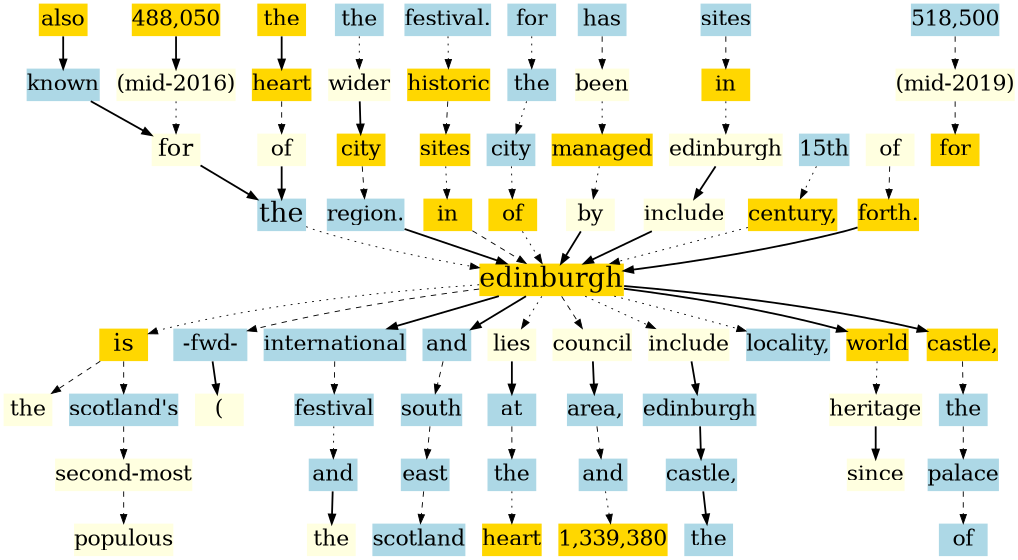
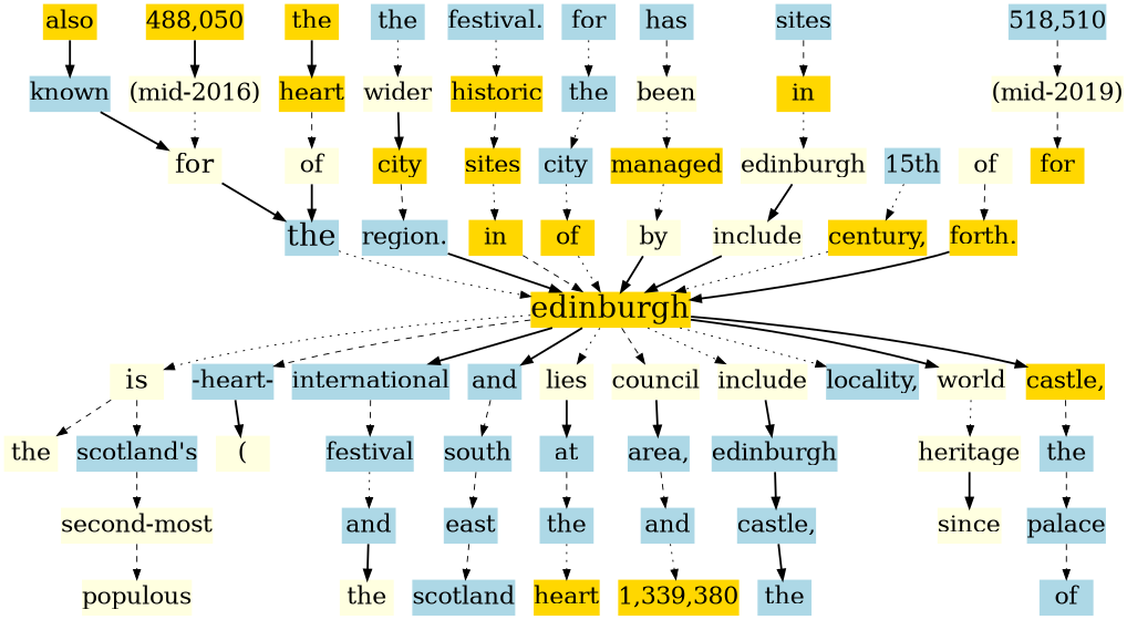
  digraph {
    rankdir=TB
    node [fillcolor=lightblue fontsize=24 margin=0 shape=plaintext style=filled]
    edge [style=dashed]
    n1 [fillcolor=gold fontsize=30 label=edinburgh]
-   n2 [fillcolor=gold fontsize=27 label=is]
-   "-fwd-"
+   n2 [fillcolor=lightyellow fontsize=27 label=is]
+   "-fwd-" [label="-heart-"]
    n4 [label=international]
    n5 [label=and]
    n6 [fillcolor=lightyellow label=lies]
    n7 [fillcolor=lightyellow label=council]
    n8 [fillcolor=lightyellow label=include]
    n9 [label="locality,"]
-   n10 [fillcolor=gold label=world]
+   n10 [fillcolor=lightyellow label=world]
    n11 [fillcolor=gold label="castle,"]
    n12 [fillcolor=lightyellow label=the]
    n13 [label="scotland's"]
    n14 [fillcolor=lightyellow label="("]
    n15 [label=festival]
    n16 [label=south]
    n17 [label=at]
    n18 [label="area,"]
    n19 [label=edinburgh]
    n20 [fillcolor=lightyellow label=heritage]
    n21 [label=the]
    n22 [fontsize=30 label=the]
    n23 [fillcolor=lightyellow fontsize=27 label=for]
    n24 [label=known]
    n25 [fillcolor=gold label=also]
    n26 [fillcolor=lightyellow label="(mid-2016)"]
    n27 [fillcolor=gold label="488,050"]
    n28 [fillcolor=lightyellow label=of]
    n29 [fillcolor=gold label=heart]
    n30 [fillcolor=gold label=the]
    n31 [label="region."]
    n32 [fillcolor=gold label=city]
    n33 [fillcolor=lightyellow label=wider]
    n34 [label=the]
    n35 [fillcolor=gold label=in]
    n36 [fillcolor=gold label=sites]
    n37 [fillcolor=gold label=historic]
    n38 [label="festival."]
    n39 [fillcolor=gold label=of]
    n40 [label=city]
    n41 [label=the]
    n42 [label=for]
    n43 [fillcolor=lightyellow label=by]
    n44 [fillcolor=gold label=managed]
    n45 [fillcolor=lightyellow label=been]
    n46 [label=has]
    n47 [fillcolor=lightyellow label=include]
    n48 [fillcolor=lightyellow label=edinburgh]
    n49 [fillcolor=gold label=in]
    n50 [label=sites]
    n51 [fillcolor=gold label="century,"]
    n52 [label="15th"]
    n53 [fillcolor=gold label="forth."]
    n54 [fillcolor=lightyellow label=of]
    n55 [fillcolor=lightyellow label="second-most"]
    n56 [fillcolor=lightyellow label=populous]
    n57 [label=and]
    n58 [fillcolor=lightyellow label=the]
    n59 [label=east]
    n60 [label=scotland]
    n61 [label=the]
    n62 [fillcolor=gold label=heart]
    n63 [label=and]
    n64 [fillcolor=gold label="1,339,380"]
    n65 [label="castle,"]
    n66 [label=the]
-   n67 [label="518,500"]
+   n67 [label="518,510"]
    n68 [fillcolor=lightyellow label="(mid-2019)"]
    n69 [fillcolor=gold label=for]
    n70 [fillcolor=lightyellow label=since]
    n71 [label=palace]
    n72 [label=of]
    n1 -> n2 [style=dotted]
    n1 -> "-fwd-"
    n1 -> n4 [style=bold]
    n1 -> n5 [style=bold]
    n1 -> n6 [style=dotted]
    n1 -> n7
    n1 -> n8 [style=dotted]
    n1 -> n9 [style=dotted]
    n1 -> n10 [style=bold]
    n1 -> n11 [style=bold]
    n2 -> n12
    n2 -> n13
    "-fwd-" -> n14 [style=bold]
    n4 -> n15
    n5 -> n16
    n6 -> n17 [style=bold]
    n7 -> n18 [style=bold]
    n8 -> n19 [style=bold]
    n10 -> n20 [style=dotted]
    n11 -> n21
    n13 -> n55
    n15 -> n57 [style=dotted]
    n16 -> n59
    n17 -> n61
    n18 -> n63
    n19 -> n65 [style=bold]
    n20 -> n70 [style=bold]
    n21 -> n71
    n22 -> n1 [style=dotted]
    n23 -> n22 [style=bold]
    n24 -> n23 [style=bold]
    n25 -> n24 [style=bold]
    n26 -> n23 [style=dotted]
    n27 -> n26 [style=bold]
    n28 -> n22 [style=bold]
    n29 -> n28
    n30 -> n29 [style=bold]
    n31 -> n1 [style=bold]
    n32 -> n31
    n33 -> n32 [style=bold]
    n34 -> n33 [style=dotted]
    n35 -> n1
    n36 -> n35 [style=dotted]
    n37 -> n36
    n38 -> n37 [style=dotted]
    n39 -> n1 [style=dotted]
    n40 -> n39 [style=dotted]
    n41 -> n40 [style=dotted]
    n42 -> n41 [style=dotted]
    n43 -> n1 [style=bold]
    n44 -> n43 [style=dotted]
    n45 -> n44 [style=dotted]
    n46 -> n45
    n47 -> n1 [style=bold]
    n48 -> n47 [style=bold]
    n49 -> n48 [style=dotted]
    n50 -> n49
    n51 -> n1 [style=dotted]
    n52 -> n51 [style=dotted]
    n53 -> n1 [style=bold]
    n54 -> n53
    n55 -> n56
    n57 -> n58 [style=bold]
    n59 -> n60
    n61 -> n62 [style=dotted]
    n63 -> n64 [style=dotted]
    n65 -> n66 [style=bold]
    n67 -> n68
    n68 -> n69
    n71 -> n72
  }
